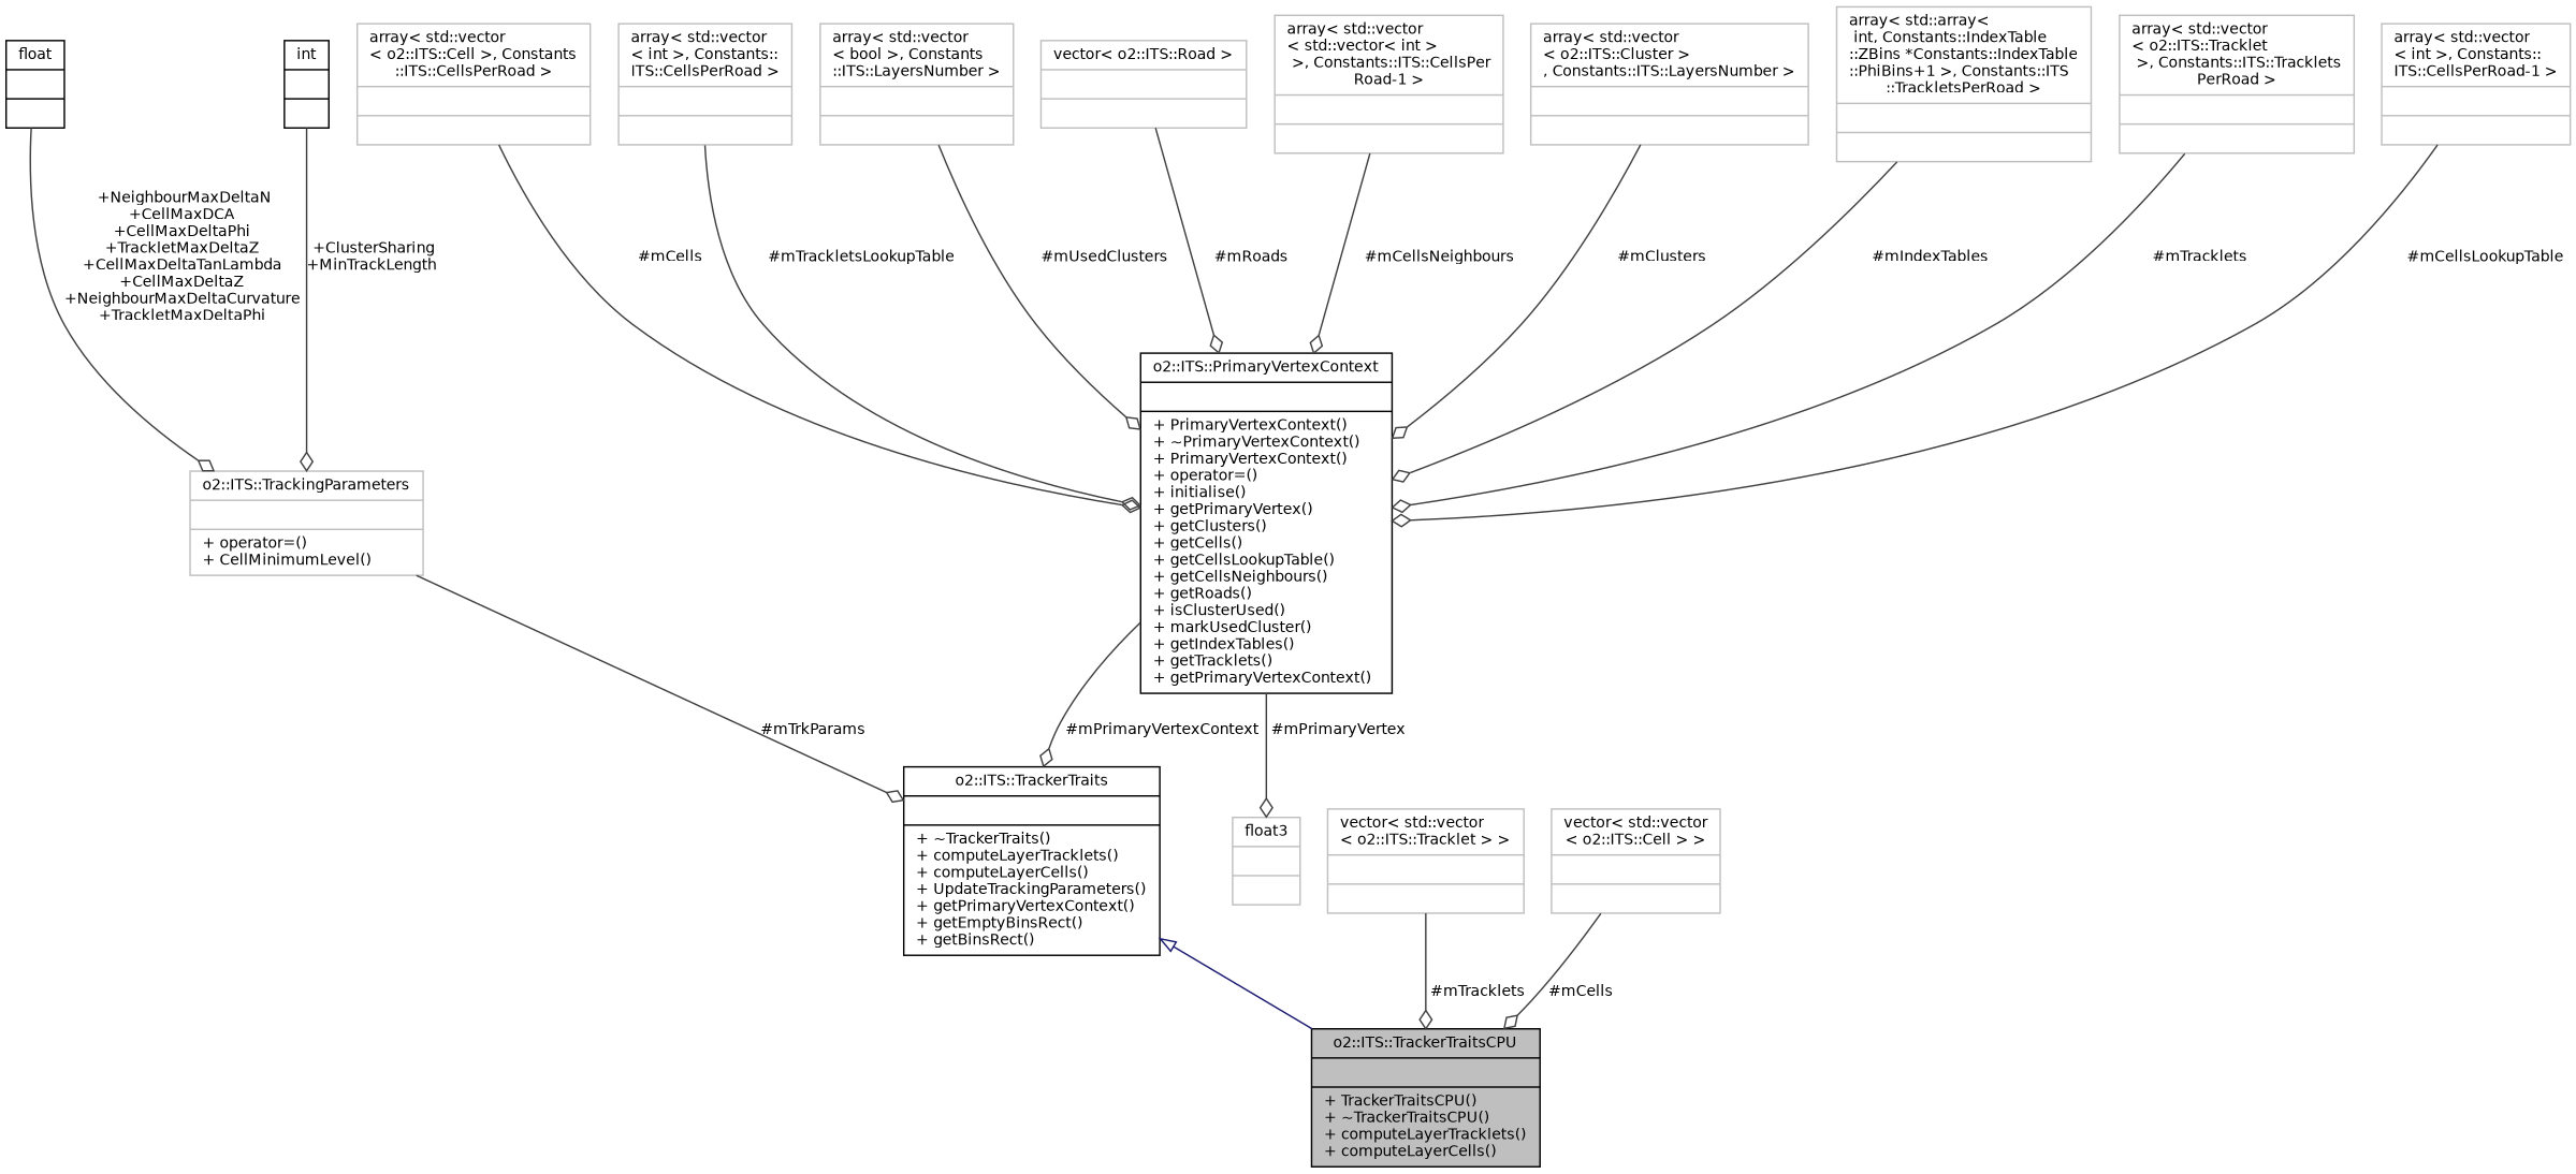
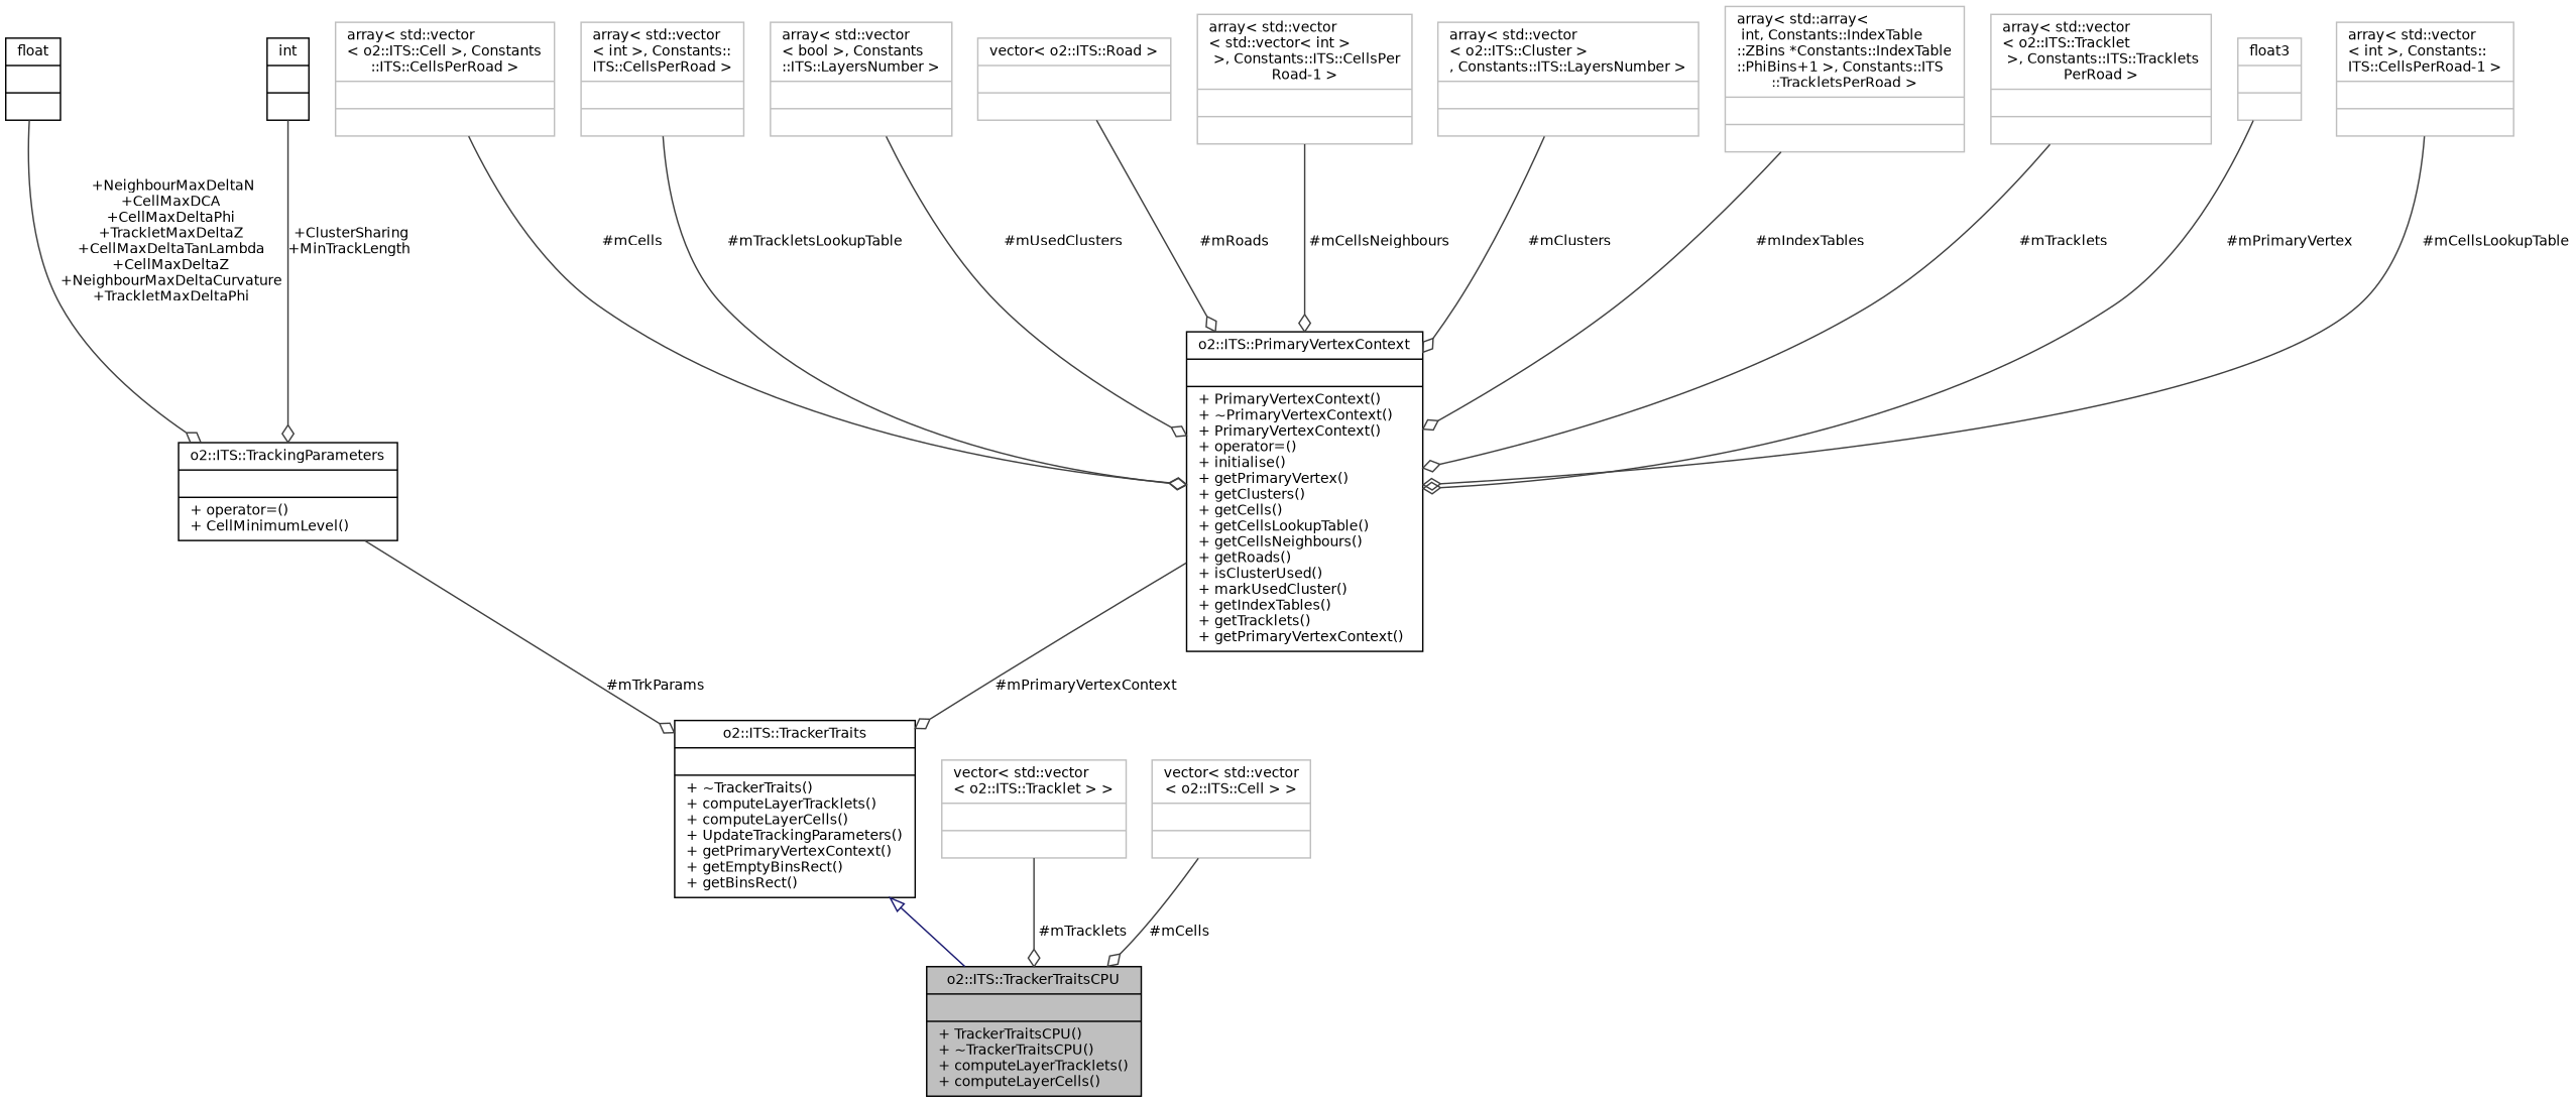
  digraph {
    node [color=grey75 fontname=Helvetica fontsize=10 shape=record]
    edge [color=grey25 fontname=Helvetica fontsize=10 labelfontname=Helvetica labelfontsize=10 style=solid arrowhead=odiamond]
    n1 [color=black fillcolor=grey75 fontcolor=black height=0.2 label="{o2::ITS::TrackerTraitsCPU\n||+ TrackerTraitsCPU()\l+ ~TrackerTraitsCPU()\l+ computeLayerTracklets()\l+ computeLayerCells()\l}" style=filled width=0.4]
    n2 [color=black height=0.2 label="{o2::ITS::TrackerTraits\n||+ ~TrackerTraits()\l+ computeLayerTracklets()\l+ computeLayerCells()\l+ UpdateTrackingParameters()\l+ getPrimaryVertexContext()\l+ getEmptyBinsRect()\l+ getBinsRect()\l}" width=0.4]
-   n3 [height=0.2 label="{o2::ITS::TrackingParameters\n||+ operator=()\l+ CellMinimumLevel()\l}" width=0.4]
+   n3 [color=black height=0.2 label="{o2::ITS::TrackingParameters\n||+ operator=()\l+ CellMinimumLevel()\l}" width=0.4]
    n4 [color=black height=0.2 label="{float\n||}" width=0.4]
    n5 [color=black height=0.2 label="{int\n||}" width=0.4]
    n6 [color=black height=0.2 label="{o2::ITS::PrimaryVertexContext\n||+ PrimaryVertexContext()\l+ ~PrimaryVertexContext()\l+ PrimaryVertexContext()\l+ operator=()\l+ initialise()\l+ getPrimaryVertex()\l+ getClusters()\l+ getCells()\l+ getCellsLookupTable()\l+ getCellsNeighbours()\l+ getRoads()\l+ isClusterUsed()\l+ markUsedCluster()\l+ getIndexTables()\l+ getTracklets()\l+ getPrimaryVertexContext()\l}" width=0.4]
    n7 [height=0.2 label="{array\< std::vector\l\< o2::ITS::Cell \>, Constants\l::ITS::CellsPerRoad \>\n||}" width=0.4]
    n8 [height=0.2 label="{array\< std::vector\l\< int \>, Constants::\lITS::CellsPerRoad \>\n||}" width=0.4]
    n9 [height=0.2 label="{array\< std::vector\l\< bool \>, Constants\l::ITS::LayersNumber \>\n||}" width=0.4]
    n10 [height=0.2 label="{vector\< o2::ITS::Road \>\n||}" width=0.4]
    n11 [height=0.2 label="{array\< std::vector\l\< std::vector\< int \>\l \>, Constants::ITS::CellsPer\lRoad-1 \>\n||}" width=0.4]
    n12 [height=0.2 label="{array\< std::vector\l\< o2::ITS::Cluster \>\l, Constants::ITS::LayersNumber \>\n||}" width=0.4]
    n13 [height=0.2 label="{array\< std::array\<\l int, Constants::IndexTable\l::ZBins *Constants::IndexTable\l::PhiBins+1 \>, Constants::ITS\l::TrackletsPerRoad \>\n||}" width=0.4]
    n14 [height=0.2 label="{array\< std::vector\l\< o2::ITS::Tracklet\l \>, Constants::ITS::Tracklets\lPerRoad \>\n||}" width=0.4]
    n15 [height=0.2 label="{float3\n||}" width=0.4]
    n16 [height=0.2 label="{array\< std::vector\l\< int \>, Constants::\lITS::CellsPerRoad-1 \>\n||}" width=0.4]
    n17 [height=0.2 label="{vector\< std::vector\l\< o2::ITS::Tracklet \> \>\n||}" width=0.4]
    n18 [height=0.2 label="{vector\< std::vector\l\< o2::ITS::Cell \> \>\n||}" width=0.4]
    n2 -> n1 [arrowtail=onormal color=midnightblue dir=back arrowhead=""]
    n3 -> n2 [label=" #mTrkParams"]
    n4 -> n3 [label=" +NeighbourMaxDeltaN\n+CellMaxDCA\n+CellMaxDeltaPhi\n+TrackletMaxDeltaZ\n+CellMaxDeltaTanLambda\n+CellMaxDeltaZ\n+NeighbourMaxDeltaCurvature\n+TrackletMaxDeltaPhi"]
    n5 -> n3 [label=" +ClusterSharing\n+MinTrackLength"]
    n6 -> n2 [label=" #mPrimaryVertexContext"]
    n7 -> n6 [label=" #mCells"]
    n8 -> n6 [label=" #mTrackletsLookupTable"]
    n9 -> n6 [label=" #mUsedClusters"]
    n10 -> n6 [label=" #mRoads"]
    n11 -> n6 [label=" #mCellsNeighbours"]
    n12 -> n6 [label=" #mClusters"]
    n13 -> n6 [label=" #mIndexTables"]
    n14 -> n6 [label=" #mTracklets"]
-   n6 -> n15 [label=" #mPrimaryVertex"]
+   n15 -> n6 [label=" #mPrimaryVertex"]
    n16 -> n6 [label=" #mCellsLookupTable"]
    n17 -> n1 [label=" #mTracklets"]
    n18 -> n1 [label=" #mCells"]
  }
